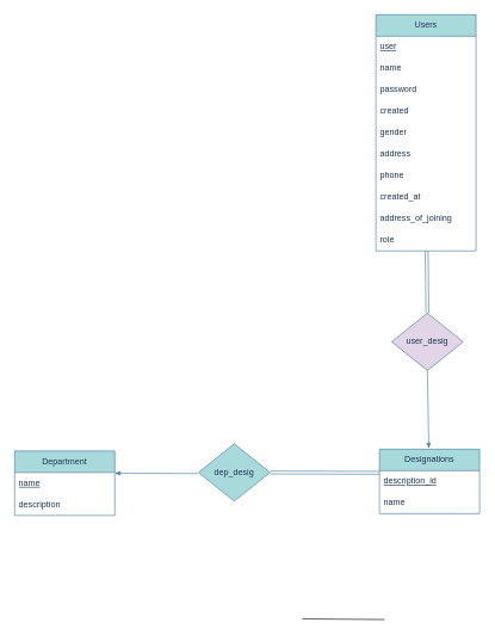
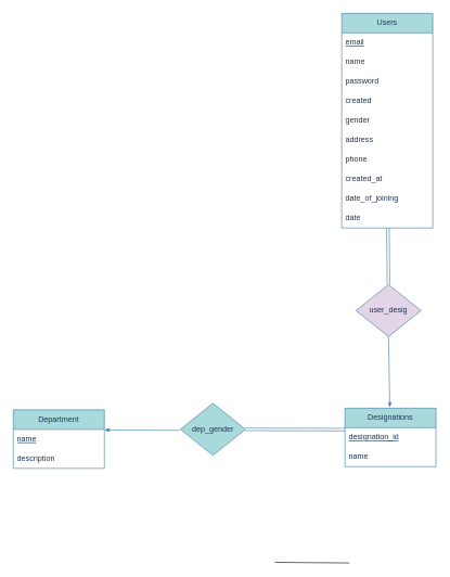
  <mxCell id="0" />
  <mxCell id="1" parent="0" />
  <mxCell id="2" value="Department" style="swimlane;fontStyle=0;childLayout=stackLayout;horizontal=1;startSize=30;horizontalStack=0;resizeParent=1;resizeParentMax=0;resizeLast=0;collapsible=1;marginBottom=0;whiteSpace=wrap;html=1;labelBackgroundColor=none;fillColor=#A8DADC;strokeColor=#457B9D;fontColor=#1D3557;" parent="1" vertex="1"><mxGeometry x="20" y="629.537" width="140" height="90" as="geometry" /></mxCell>
  <mxCell id="3" value="&lt;u&gt;name&lt;/u&gt;" style="text;strokeColor=none;fillColor=none;align=left;verticalAlign=middle;spacingLeft=4;spacingRight=4;overflow=hidden;points=[[0,0.5],[1,0.5]];portConstraint=eastwest;rotatable=0;whiteSpace=wrap;html=1;labelBackgroundColor=none;fontColor=#1D3557;" parent="2" vertex="1"><mxGeometry y="30" width="140" height="30" as="geometry" /></mxCell>
  <mxCell id="4" value="description" style="text;strokeColor=none;fillColor=none;align=left;verticalAlign=middle;spacingLeft=4;spacingRight=4;overflow=hidden;points=[[0,0.5],[1,0.5]];portConstraint=eastwest;rotatable=0;whiteSpace=wrap;html=1;labelBackgroundColor=none;fontColor=#1D3557;" parent="2" vertex="1"><mxGeometry y="60" width="140" height="30" as="geometry" /></mxCell>
  <mxCell id="5" value="Designations" style="swimlane;fontStyle=0;childLayout=stackLayout;horizontal=1;startSize=30;horizontalStack=0;resizeParent=1;resizeParentMax=0;resizeLast=0;collapsible=1;marginBottom=0;whiteSpace=wrap;html=1;labelBackgroundColor=none;fillColor=#A8DADC;strokeColor=#457B9D;fontColor=#1D3557;" parent="1" vertex="1"><mxGeometry x="530" y="626.997" width="140" height="90" as="geometry" /></mxCell>
- <mxCell id="6" value="&lt;u&gt;description_id&lt;/u&gt;" style="text;strokeColor=none;fillColor=none;align=left;verticalAlign=middle;spacingLeft=4;spacingRight=4;overflow=hidden;points=[[0,0.5],[1,0.5]];portConstraint=eastwest;rotatable=0;whiteSpace=wrap;html=1;labelBackgroundColor=none;fontColor=#1D3557;" parent="5" vertex="1"><mxGeometry y="30" width="140" height="30" as="geometry" /></mxCell>
+ <mxCell id="6" value="&lt;u&gt;designation_id&lt;/u&gt;" style="text;strokeColor=none;fillColor=none;align=left;verticalAlign=middle;spacingLeft=4;spacingRight=4;overflow=hidden;points=[[0,0.5],[1,0.5]];portConstraint=eastwest;rotatable=0;whiteSpace=wrap;html=1;labelBackgroundColor=none;fontColor=#1D3557;" parent="5" vertex="1"><mxGeometry y="30" width="140" height="30" as="geometry" /></mxCell>
  <mxCell id="7" value="name" style="text;strokeColor=none;fillColor=none;align=left;verticalAlign=middle;spacingLeft=4;spacingRight=4;overflow=hidden;points=[[0,0.5],[1,0.5]];portConstraint=eastwest;rotatable=0;whiteSpace=wrap;html=1;labelBackgroundColor=none;fontColor=#1D3557;" parent="5" vertex="1"><mxGeometry y="60" width="140" height="30" as="geometry" /></mxCell>
  <mxCell id="8" value="" style="endArrow=none;html=1;rounded=0;exitX=1.014;exitY=-0.018;exitDx=0;exitDy=0;exitPerimeter=0;entryX=0;entryY=1;entryDx=0;entryDy=0;entryPerimeter=0;" parent="1" edge="1"><mxGeometry width="50" height="50" relative="1" as="geometry"><mxPoint x="422" y="864" as="sourcePoint" /><mxPoint x="537" y="865" as="targetPoint" /></mxGeometry></mxCell>
  <mxCell id="9" value="" style="endArrow=none;html=1;rounded=0;fontFamily=Helvetica;fontSize=12;fontColor=default;exitX=1.029;exitY=0.067;exitDx=0;exitDy=0;exitPerimeter=0;labelBackgroundColor=none;strokeColor=#457B9D;startArrow=classicThin;startFill=1;" parent="1" edge="1"><mxGeometry width="50" height="50" relative="1" as="geometry"><mxPoint x="160" y="660.54" as="sourcePoint" /><mxPoint x="276" y="661" as="targetPoint" /></mxGeometry></mxCell>
  <mxCell id="10" value="" style="endArrow=none;html=1;rounded=0;fontFamily=Helvetica;fontSize=12;fontColor=default;exitX=1;exitY=0.5;exitDx=0;exitDy=0;labelBackgroundColor=none;strokeColor=#457B9D;entryX=0;entryY=0.1;entryDx=0;entryDy=0;entryPerimeter=0;shape=link;" parent="1" source="11" target="6" edge="1"><mxGeometry width="50" height="50" relative="1" as="geometry"><mxPoint x="382.667" y="659.132" as="sourcePoint" /><mxPoint x="524" y="633" as="targetPoint" /></mxGeometry></mxCell>
- <mxCell id="11" value="dep_desig" style="rhombus;whiteSpace=wrap;html=1;labelBackgroundColor=none;fillColor=#A8DADC;strokeColor=#457B9D;fontColor=#1D3557;" parent="1" vertex="1"><mxGeometry x="277" y="619.54" width="100" height="80" as="geometry" /></mxCell>
+ <mxCell id="11" value="dep_gender" style="rhombus;whiteSpace=wrap;html=1;labelBackgroundColor=none;fillColor=#A8DADC;strokeColor=#457B9D;fontColor=#1D3557;" parent="1" vertex="1"><mxGeometry x="277" y="619.54" width="100" height="80" as="geometry" /></mxCell>
  <mxCell id="12" value="user_desig" style="rhombus;whiteSpace=wrap;html=1;labelBackgroundColor=none;fillColor=#e1d5e7;strokeColor=#457B9D;fontColor=#1D3557;" parent="1" vertex="1"><mxGeometry x="547" y="437" width="100" height="80" as="geometry" /></mxCell>
  <mxCell id="13" value="" style="endArrow=none;html=1;rounded=0;fontFamily=Helvetica;fontSize=12;fontColor=default;labelBackgroundColor=none;strokeColor=#457B9D;startArrow=classicThin;startFill=1;entryX=0.5;entryY=1;entryDx=0;entryDy=0;" parent="1" target="12" edge="1"><mxGeometry width="50" height="50" relative="1" as="geometry"><mxPoint x="599" y="626" as="sourcePoint" /><mxPoint x="317" y="653.46" as="targetPoint" /></mxGeometry></mxCell>
  <mxCell id="14" value="" style="endArrow=none;html=1;rounded=0;fontFamily=Helvetica;fontSize=12;fontColor=default;exitX=0.5;exitY=0;exitDx=0;exitDy=0;labelBackgroundColor=none;strokeColor=#457B9D;entryX=0.507;entryY=1;entryDx=0;entryDy=0;entryPerimeter=0;shape=link;" parent="1" source="12" edge="1"><mxGeometry width="50" height="50" relative="1" as="geometry"><mxPoint x="593" y="388" as="sourcePoint" /><mxPoint x="595.98" y="350" as="targetPoint" /></mxGeometry></mxCell>
  <mxCell id="15" value="Users" style="swimlane;fontStyle=0;childLayout=stackLayout;horizontal=1;startSize=30;horizontalStack=0;resizeParent=1;resizeParentMax=0;resizeLast=0;collapsible=1;marginBottom=0;whiteSpace=wrap;html=1;labelBackgroundColor=none;fillColor=#A8DADC;strokeColor=#457B9D;fontColor=#1D3557;" vertex="1" parent="1"><mxGeometry x="525" y="20" width="140" height="330" as="geometry" /></mxCell>
- <mxCell id="16" value="&lt;font&gt;&lt;u&gt;user&lt;/u&gt;&lt;/font&gt;" style="text;strokeColor=none;fillColor=none;align=left;verticalAlign=middle;spacingLeft=4;spacingRight=4;overflow=hidden;points=[[0,0.5],[1,0.5]];portConstraint=eastwest;rotatable=0;whiteSpace=wrap;html=1;labelBackgroundColor=none;fontColor=#1D3557;" vertex="1" parent="15"><mxGeometry y="30" width="140" height="30" as="geometry" /></mxCell>
+ <mxCell id="16" value="&lt;font&gt;&lt;u&gt;email&lt;/u&gt;&lt;/font&gt;" style="text;strokeColor=none;fillColor=none;align=left;verticalAlign=middle;spacingLeft=4;spacingRight=4;overflow=hidden;points=[[0,0.5],[1,0.5]];portConstraint=eastwest;rotatable=0;whiteSpace=wrap;html=1;labelBackgroundColor=none;fontColor=#1D3557;" vertex="1" parent="15"><mxGeometry y="30" width="140" height="30" as="geometry" /></mxCell>
  <mxCell id="17" value="name" style="text;strokeColor=none;fillColor=none;align=left;verticalAlign=middle;spacingLeft=4;spacingRight=4;overflow=hidden;points=[[0,0.5],[1,0.5]];portConstraint=eastwest;rotatable=0;whiteSpace=wrap;html=1;labelBackgroundColor=none;fontColor=#1D3557;" vertex="1" parent="15"><mxGeometry y="60" width="140" height="30" as="geometry" /></mxCell>
  <mxCell id="18" value="password" style="text;strokeColor=none;fillColor=none;align=left;verticalAlign=middle;spacingLeft=4;spacingRight=4;overflow=hidden;points=[[0,0.5],[1,0.5]];portConstraint=eastwest;rotatable=0;whiteSpace=wrap;html=1;labelBackgroundColor=none;fontColor=#1D3557;" vertex="1" parent="15"><mxGeometry y="90" width="140" height="30" as="geometry" /></mxCell>
  <mxCell id="19" value="created" style="text;strokeColor=none;fillColor=none;align=left;verticalAlign=middle;spacingLeft=4;spacingRight=4;overflow=hidden;points=[[0,0.5],[1,0.5]];portConstraint=eastwest;rotatable=0;whiteSpace=wrap;html=1;labelBackgroundColor=none;fontColor=#1D3557;" vertex="1" parent="15"><mxGeometry y="120" width="140" height="30" as="geometry" /></mxCell>
  <mxCell id="20" value="gender" style="text;strokeColor=none;fillColor=none;align=left;verticalAlign=middle;spacingLeft=4;spacingRight=4;overflow=hidden;points=[[0,0.5],[1,0.5]];portConstraint=eastwest;rotatable=0;whiteSpace=wrap;html=1;labelBackgroundColor=none;fontColor=#1D3557;" vertex="1" parent="15"><mxGeometry y="150" width="140" height="30" as="geometry" /></mxCell>
  <mxCell id="21" value="address" style="text;strokeColor=none;fillColor=none;align=left;verticalAlign=middle;spacingLeft=4;spacingRight=4;overflow=hidden;points=[[0,0.5],[1,0.5]];portConstraint=eastwest;rotatable=0;whiteSpace=wrap;html=1;labelBackgroundColor=none;fontColor=#1D3557;" vertex="1" parent="15"><mxGeometry y="180" width="140" height="30" as="geometry" /></mxCell>
  <mxCell id="22" value="phone" style="text;strokeColor=none;fillColor=none;align=left;verticalAlign=middle;spacingLeft=4;spacingRight=4;overflow=hidden;points=[[0,0.5],[1,0.5]];portConstraint=eastwest;rotatable=0;whiteSpace=wrap;html=1;labelBackgroundColor=none;fontColor=#1D3557;" vertex="1" parent="15"><mxGeometry y="210" width="140" height="30" as="geometry" /></mxCell>
  <mxCell id="23" value="created_at" style="text;strokeColor=none;fillColor=none;align=left;verticalAlign=middle;spacingLeft=4;spacingRight=4;overflow=hidden;points=[[0,0.5],[1,0.5]];portConstraint=eastwest;rotatable=0;whiteSpace=wrap;html=1;labelBackgroundColor=none;fontColor=#1D3557;" vertex="1" parent="15"><mxGeometry y="240" width="140" height="30" as="geometry" /></mxCell>
- <mxCell id="24" value="address_of_joining" style="text;strokeColor=none;fillColor=none;align=left;verticalAlign=middle;spacingLeft=4;spacingRight=4;overflow=hidden;points=[[0,0.5],[1,0.5]];portConstraint=eastwest;rotatable=0;whiteSpace=wrap;html=1;labelBackgroundColor=none;fontColor=#1D3557;" vertex="1" parent="15"><mxGeometry y="270" width="140" height="30" as="geometry" /></mxCell>
- <mxCell id="25" value="role" style="text;strokeColor=none;fillColor=none;align=left;verticalAlign=middle;spacingLeft=4;spacingRight=4;overflow=hidden;points=[[0,0.5],[1,0.5]];portConstraint=eastwest;rotatable=0;whiteSpace=wrap;html=1;labelBackgroundColor=none;fontColor=#1D3557;" vertex="1" parent="15"><mxGeometry y="300" width="140" height="30" as="geometry" /></mxCell>
+ <mxCell id="24" value="date_of_joining" style="text;strokeColor=none;fillColor=none;align=left;verticalAlign=middle;spacingLeft=4;spacingRight=4;overflow=hidden;points=[[0,0.5],[1,0.5]];portConstraint=eastwest;rotatable=0;whiteSpace=wrap;html=1;labelBackgroundColor=none;fontColor=#1D3557;" vertex="1" parent="15"><mxGeometry y="270" width="140" height="30" as="geometry" /></mxCell>
+ <mxCell id="25" value="date" style="text;strokeColor=none;fillColor=none;align=left;verticalAlign=middle;spacingLeft=4;spacingRight=4;overflow=hidden;points=[[0,0.5],[1,0.5]];portConstraint=eastwest;rotatable=0;whiteSpace=wrap;html=1;labelBackgroundColor=none;fontColor=#1D3557;" vertex="1" parent="15"><mxGeometry y="300" width="140" height="30" as="geometry" /></mxCell>
